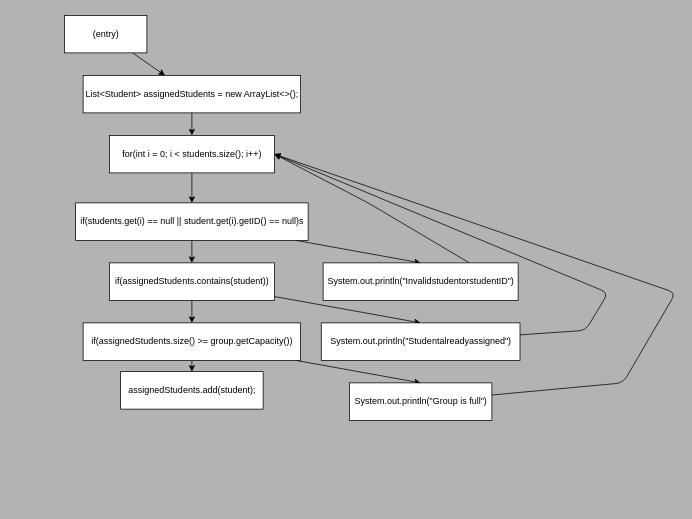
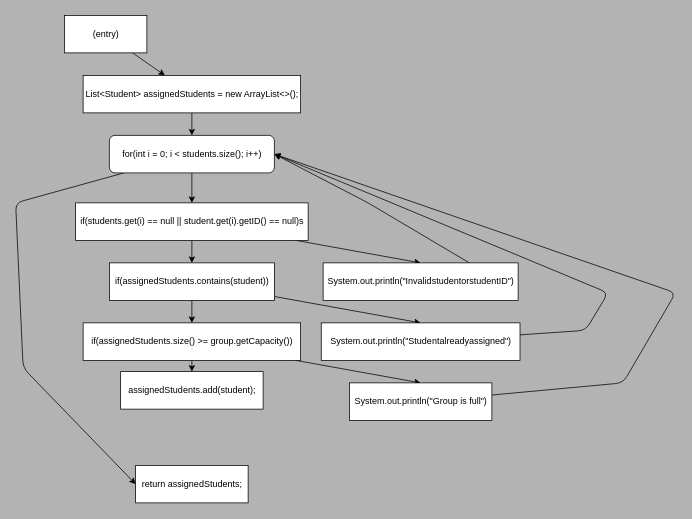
  <mxCell id="0" />
  <mxCell id="1" parent="0" />
  <mxCell id="2" style="edgeStyle=none;html=1;" edge="1" parent="1" source="3" target="5"><mxGeometry relative="1" as="geometry"><mxPoint x="255" y="160" as="targetPoint" /></mxGeometry></mxCell>
  <mxCell id="3" value="(entry)" style="html=1;" vertex="1" parent="1"><mxGeometry x="85" y="20" width="110" height="50" as="geometry" /></mxCell>
  <mxCell id="4" style="edgeStyle=none;html=1;entryX=0.5;entryY=0;entryDx=0;entryDy=0;fontFamily=Helvetica;fontSize=12;fontColor=#000000;" edge="1" parent="1" source="5" target="8"><mxGeometry relative="1" as="geometry" /></mxCell>
  <mxCell id="5" value="&lt;span style=&quot;text-align: start;&quot;&gt;&lt;font style=&quot;font-size: 12px;&quot;&gt;List&amp;lt;Student&amp;gt; assignedStudents = new ArrayList&amp;lt;&amp;gt;();&lt;/font&gt;&lt;/span&gt;" style="html=1;fontColor=#000000;" vertex="1" parent="1"><mxGeometry x="110" y="100" width="290" height="50" as="geometry" /></mxCell>
  <mxCell id="6" style="edgeStyle=none;html=1;entryX=0.5;entryY=0;entryDx=0;entryDy=0;fontFamily=Helvetica;fontSize=12;fontColor=#000000;" edge="1" parent="1" source="8" target="11"><mxGeometry relative="1" as="geometry" /></mxCell>
- <mxCell id="8" value="&lt;span style=&quot;text-align: start;&quot;&gt;&lt;font style=&quot;font-size: 12px;&quot;&gt;for(int i = 0; i &amp;lt; students.size(); i++)&lt;/font&gt;&lt;/span&gt;" style="html=1;fontFamily=Helvetica;fontSize=12;fontColor=#000000;" vertex="1" parent="1"><mxGeometry x="145" y="180" width="220" height="50" as="geometry" /></mxCell>
+ <mxCell id="7" style="edgeStyle=none;html=1;entryX=0;entryY=0.5;entryDx=0;entryDy=0;fontFamily=Helvetica;fontSize=12;fontColor=#FFFFFF;" edge="1" parent="1" source="8" target="25"><mxGeometry relative="1" as="geometry"><Array as="points"><mxPoint x="20" y="270" /><mxPoint x="30" y="490" /></Array></mxGeometry></mxCell>
+ <mxCell id="8" value="&lt;span style=&quot;text-align: start;&quot;&gt;&lt;font style=&quot;font-size: 12px;&quot;&gt;for(int i = 0; i &amp;lt; students.size(); i++)&lt;/font&gt;&lt;/span&gt;" style="html=1;fontFamily=Helvetica;fontSize=12;fontColor=#000000;rounded=1;" vertex="1" parent="1"><mxGeometry x="145" y="180" width="220" height="50" as="geometry" /></mxCell>
  <mxCell id="9" style="edgeStyle=none;html=1;entryX=0.5;entryY=0;entryDx=0;entryDy=0;fontFamily=Helvetica;fontSize=12;fontColor=#000000;" edge="1" parent="1" source="11" target="13"><mxGeometry relative="1" as="geometry" /></mxCell>
  <mxCell id="10" style="edgeStyle=none;html=1;entryX=0.5;entryY=0;entryDx=0;entryDy=0;fontFamily=Helvetica;fontSize=12;fontColor=#000000;" edge="1" parent="1" source="11" target="16"><mxGeometry relative="1" as="geometry" /></mxCell>
  <mxCell id="11" value="&lt;p style=&quot;text-align: start;&quot;&gt;&lt;font color=&quot;#000000&quot;&gt;&lt;font style=&quot;font-size: 12px;&quot;&gt;if(students.get(i) == null&amp;nbsp;&lt;/font&gt;&lt;span style=&quot;background-color: initial;&quot;&gt;|| student.get(i).getID() == null)s&lt;/span&gt;&lt;/font&gt;&lt;/p&gt;" style="html=1;fontFamily=Helvetica;fontSize=12;fontColor=#f7f2f2;" vertex="1" parent="1"><mxGeometry x="100" y="270" width="310" height="50" as="geometry" /></mxCell>
  <mxCell id="12" style="edgeStyle=none;html=1;entryX=1;entryY=0.5;entryDx=0;entryDy=0;fontFamily=Helvetica;fontSize=12;fontColor=#000000;exitX=0.75;exitY=0;exitDx=0;exitDy=0;" edge="1" parent="1" source="13" target="8"><mxGeometry relative="1" as="geometry"><Array as="points"><mxPoint x="490" y="270" /></Array></mxGeometry></mxCell>
  <mxCell id="13" value="&lt;span style=&quot;text-align: start;&quot;&gt;&lt;font style=&quot;font-size: 12px;&quot;&gt;System.out.println(&quot;InvalidstudentorstudentID&quot;)&lt;/font&gt;&lt;/span&gt;" style="html=1;fontFamily=Helvetica;fontSize=12;fontColor=#000000;" vertex="1" parent="1"><mxGeometry x="430" y="350" width="260" height="50" as="geometry" /></mxCell>
  <mxCell id="14" style="edgeStyle=none;html=1;entryX=0.5;entryY=0;entryDx=0;entryDy=0;fontFamily=Helvetica;fontSize=12;fontColor=#000000;" edge="1" parent="1" source="16" target="18"><mxGeometry relative="1" as="geometry" /></mxCell>
  <mxCell id="15" style="edgeStyle=none;html=1;entryX=0.5;entryY=0;entryDx=0;entryDy=0;fontFamily=Helvetica;fontSize=12;fontColor=#000000;" edge="1" parent="1" source="16" target="21"><mxGeometry relative="1" as="geometry" /></mxCell>
  <mxCell id="16" value="&lt;span style=&quot;text-align: start;&quot;&gt;&lt;font style=&quot;font-size: 12px;&quot;&gt;if(assignedStudents.contains(student))&lt;/font&gt;&lt;/span&gt;" style="html=1;fontFamily=Helvetica;fontSize=12;fontColor=#000000;" vertex="1" parent="1"><mxGeometry x="145" y="350" width="220" height="50" as="geometry" /></mxCell>
  <mxCell id="17" style="edgeStyle=none;html=1;entryX=1;entryY=0.5;entryDx=0;entryDy=0;fontFamily=Helvetica;fontSize=12;fontColor=#FFFFFF;" edge="1" parent="1" source="18" target="8"><mxGeometry relative="1" as="geometry"><Array as="points"><mxPoint x="780" y="440" /><mxPoint x="810" y="390" /></Array></mxGeometry></mxCell>
  <mxCell id="18" value="&lt;span style=&quot;text-align: start;&quot;&gt;&lt;font color=&quot;#000000&quot; style=&quot;font-size: 12px;&quot;&gt;System.out.println(&quot;Studentalreadyassigned&quot;)&lt;/font&gt;&lt;/span&gt;" style="html=1;fontFamily=Helvetica;fontSize=12;fontColor=#FFFFFF;" vertex="1" parent="1"><mxGeometry x="427.5" y="430" width="265" height="50" as="geometry" /></mxCell>
  <mxCell id="19" style="edgeStyle=none;html=1;entryX=0.5;entryY=0;entryDx=0;entryDy=0;fontFamily=Helvetica;fontSize=12;fontColor=#000000;" edge="1" parent="1" source="21" target="23"><mxGeometry relative="1" as="geometry" /></mxCell>
  <mxCell id="20" style="edgeStyle=none;html=1;entryX=0.5;entryY=0;entryDx=0;entryDy=0;fontFamily=Helvetica;fontSize=12;fontColor=#000000;" edge="1" parent="1" source="21" target="24"><mxGeometry relative="1" as="geometry" /></mxCell>
  <mxCell id="21" value="&lt;span style=&quot;text-align: start;&quot;&gt;&lt;font style=&quot;font-size: 12px;&quot;&gt;if(assignedStudents.size() &amp;gt;= group.getCapacity())&lt;/font&gt;&lt;/span&gt;" style="html=1;fontFamily=Helvetica;fontSize=12;fontColor=#000000;" vertex="1" parent="1"><mxGeometry x="110" y="430" width="290" height="50" as="geometry" /></mxCell>
  <mxCell id="22" style="edgeStyle=none;html=1;entryX=1;entryY=0.5;entryDx=0;entryDy=0;fontFamily=Helvetica;fontSize=12;fontColor=#FFFFFF;" edge="1" parent="1" source="23" target="8"><mxGeometry relative="1" as="geometry"><Array as="points"><mxPoint x="830" y="510" /><mxPoint x="900" y="390" /></Array></mxGeometry></mxCell>
  <mxCell id="23" value="&lt;span style=&quot;text-align: start;&quot;&gt;&lt;font style=&quot;font-size: 12px;&quot;&gt;System.out.println(&quot;Group is full&quot;)&lt;/font&gt;&lt;/span&gt;" style="html=1;fontFamily=Helvetica;fontSize=12;fontColor=#000000;" vertex="1" parent="1"><mxGeometry x="465" y="510" width="190" height="50" as="geometry" /></mxCell>
  <mxCell id="24" value="&lt;span style=&quot;text-align: start;&quot;&gt;&lt;font style=&quot;font-size: 12px;&quot;&gt;assignedStudents.add(student);&lt;/font&gt;&lt;/span&gt;" style="html=1;fontFamily=Helvetica;fontSize=12;fontColor=#000000;" vertex="1" parent="1"><mxGeometry x="160" y="495" width="190" height="50" as="geometry" /></mxCell>
+ <mxCell id="25" value="&lt;span style=&quot;text-align: start;&quot;&gt;return assignedStudents;&lt;/span&gt;" style="html=1;fontFamily=Helvetica;fontSize=12;fontColor=#000000;" vertex="1" parent="1"><mxGeometry x="180" y="620" width="150" height="50" as="geometry" /></mxCell>
